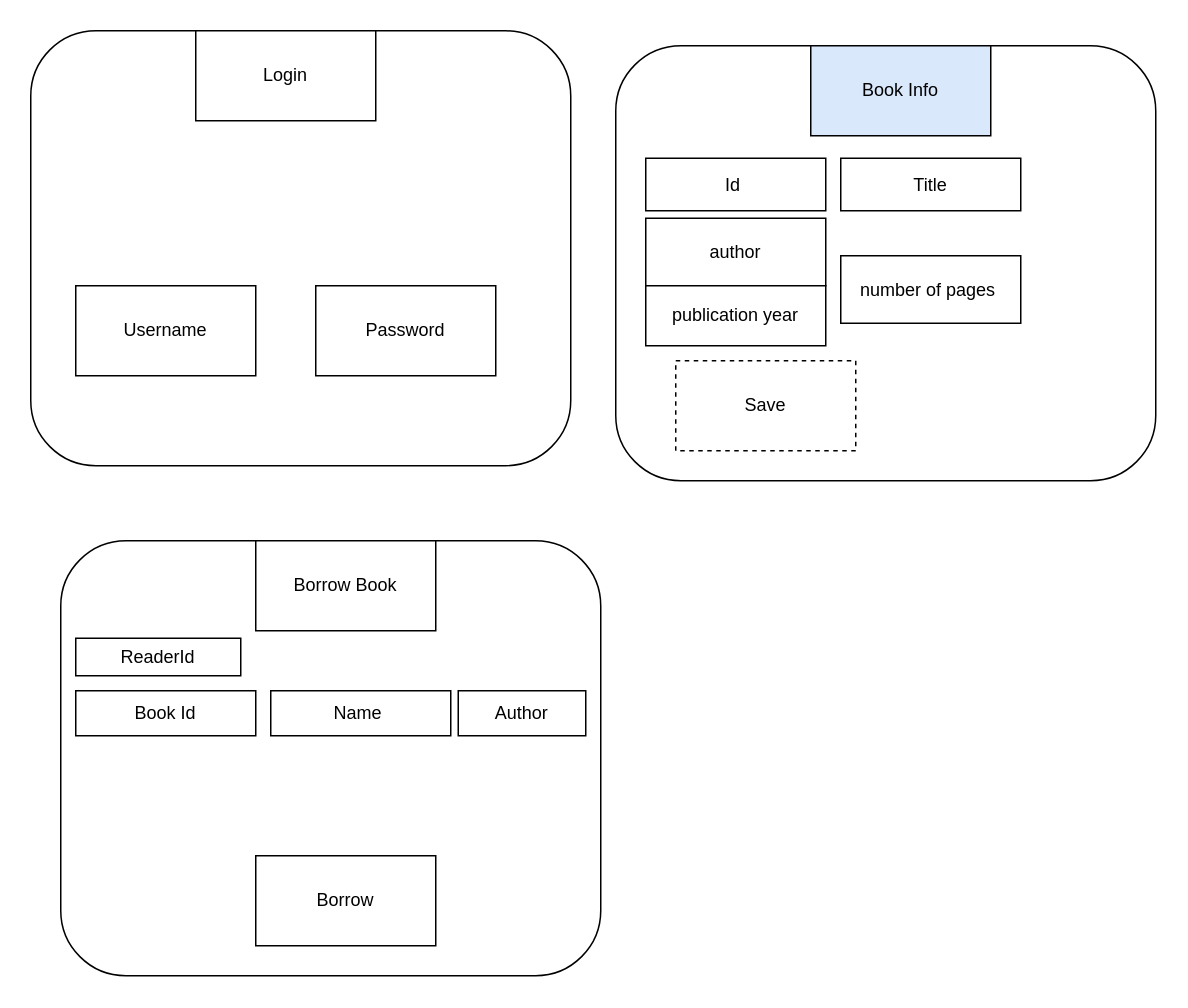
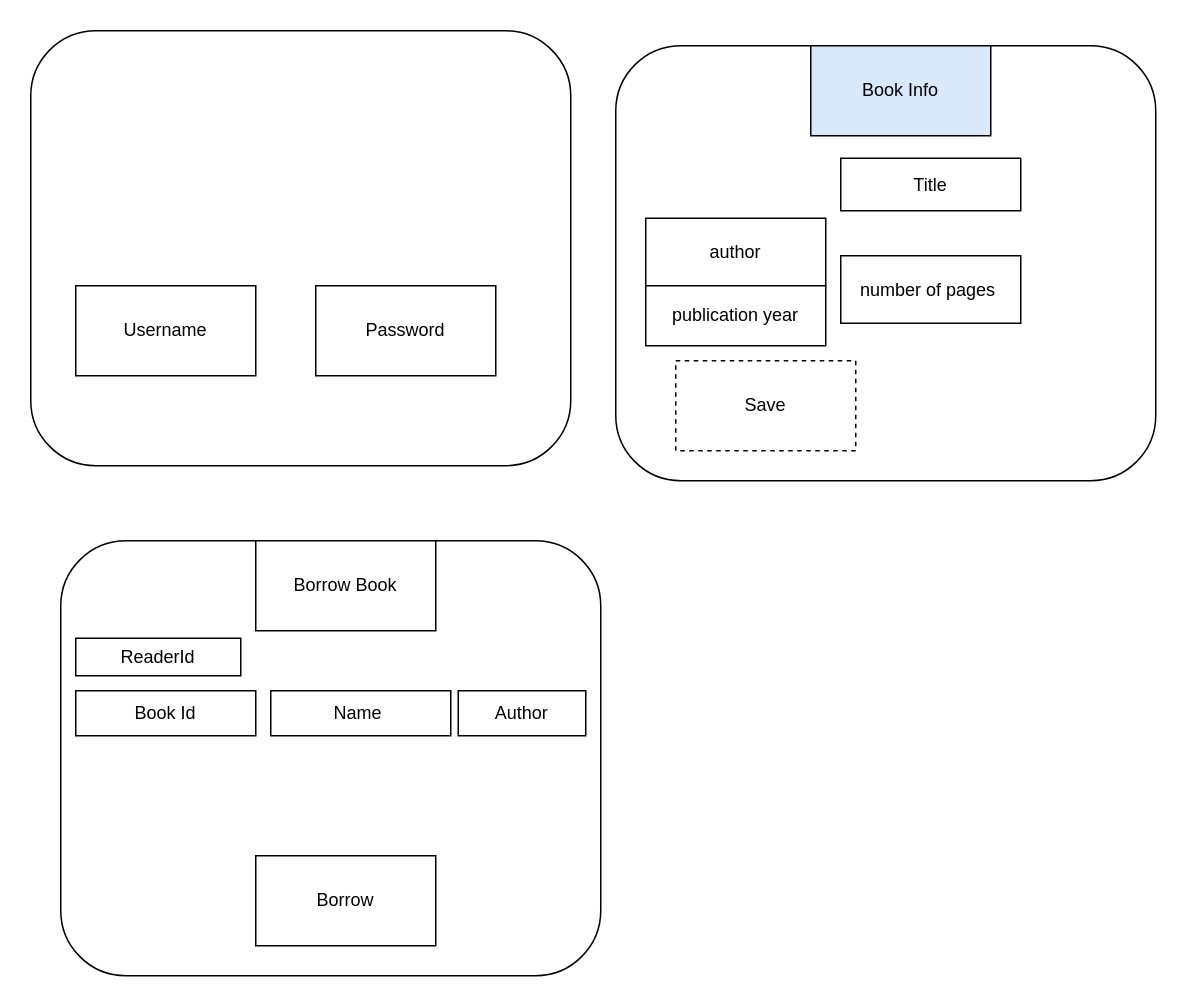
  <mxCell id="0" />
  <mxCell id="1" parent="0" />
  <mxCell id="2" value="" style="rounded=1;whiteSpace=wrap;html=1;" vertex="1" parent="1"><mxGeometry x="20" y="20" width="360" height="290" as="geometry" /></mxCell>
- <mxCell id="3" value="Login" style="rounded=0;whiteSpace=wrap;html=1;" vertex="1" parent="1"><mxGeometry x="130" y="20" width="120" height="60" as="geometry" /></mxCell>
  <mxCell id="4" value="" style="rounded=1;whiteSpace=wrap;html=1;" vertex="1" parent="1"><mxGeometry x="410" y="30" width="360" height="290" as="geometry" /></mxCell>
  <mxCell id="5" value="" style="rounded=1;whiteSpace=wrap;html=1;" vertex="1" parent="1"><mxGeometry x="40" y="360" width="360" height="290" as="geometry" /></mxCell>
  <mxCell id="6" value="Borrow Book" style="rounded=0;whiteSpace=wrap;html=1;" vertex="1" parent="1"><mxGeometry x="170" y="360" width="120" height="60" as="geometry" /></mxCell>
  <mxCell id="7" value="Book Info" style="rounded=0;whiteSpace=wrap;html=1;fillColor=#dae8fc;" vertex="1" parent="1"><mxGeometry x="540" y="30" width="120" height="60" as="geometry" /></mxCell>
  <mxCell id="8" value="Username" style="rounded=0;whiteSpace=wrap;html=1;" vertex="1" parent="1"><mxGeometry x="50" y="190" width="120" height="60" as="geometry" /></mxCell>
  <mxCell id="9" value="Password" style="rounded=0;whiteSpace=wrap;html=1;" vertex="1" parent="1"><mxGeometry x="210" y="190" width="120" height="60" as="geometry" /></mxCell>
- <mxCell id="10" value="Id&amp;nbsp;" style="rounded=0;whiteSpace=wrap;html=1;" vertex="1" parent="1"><mxGeometry x="430" y="105" width="120" height="35" as="geometry" /></mxCell>
  <mxCell id="11" value="Title" style="rounded=0;whiteSpace=wrap;html=1;" vertex="1" parent="1"><mxGeometry x="560" y="105" width="120" height="35" as="geometry" /></mxCell>
  <mxCell id="12" value="author" style="rounded=0;whiteSpace=wrap;html=1;" vertex="1" parent="1"><mxGeometry x="430" y="145" width="120" height="45" as="geometry" /></mxCell>
  <mxCell id="13" value="number of pages&amp;nbsp;" style="rounded=0;whiteSpace=wrap;html=1;" vertex="1" parent="1"><mxGeometry x="560" y="170" width="120" height="45" as="geometry" /></mxCell>
  <mxCell id="14" value="Save" style="rounded=0;whiteSpace=wrap;html=1;dashed=1;" vertex="1" parent="1"><mxGeometry x="450" y="240" width="120" height="60" as="geometry" /></mxCell>
  <mxCell id="15" value="publication year" style="rounded=0;whiteSpace=wrap;html=1;" vertex="1" parent="1"><mxGeometry x="430" y="190" width="120" height="40" as="geometry" /></mxCell>
  <mxCell id="16" value="Book Id" style="rounded=0;whiteSpace=wrap;html=1;" vertex="1" parent="1"><mxGeometry x="50" y="460" width="120" height="30" as="geometry" /></mxCell>
  <mxCell id="17" value="Borrow" style="rounded=0;whiteSpace=wrap;html=1;" vertex="1" parent="1"><mxGeometry x="170" y="570" width="120" height="60" as="geometry" /></mxCell>
  <mxCell id="18" value="Name&amp;nbsp;" style="rounded=0;whiteSpace=wrap;html=1;" vertex="1" parent="1"><mxGeometry x="180" y="460" width="120" height="30" as="geometry" /></mxCell>
  <mxCell id="19" value="Author" style="rounded=0;whiteSpace=wrap;html=1;" vertex="1" parent="1"><mxGeometry x="305" y="460" width="85" height="30" as="geometry" /></mxCell>
  <mxCell id="20" value="ReaderId" style="rounded=0;whiteSpace=wrap;html=1;" vertex="1" parent="1"><mxGeometry x="50" y="425" width="110" height="25" as="geometry" /></mxCell>
